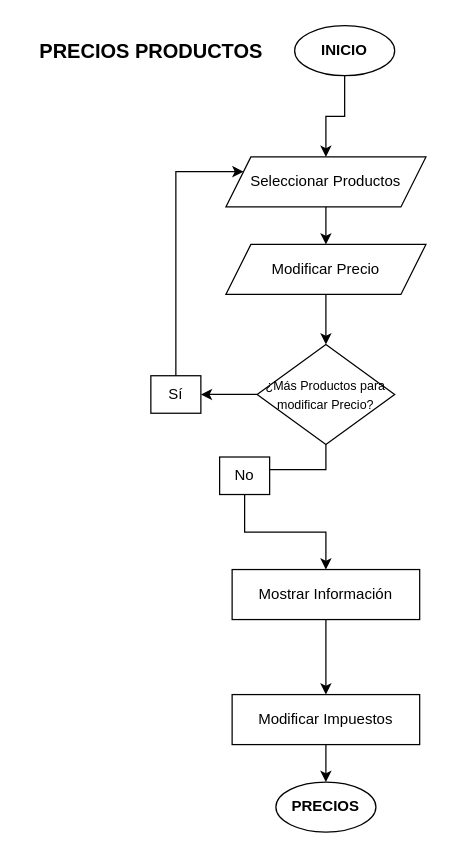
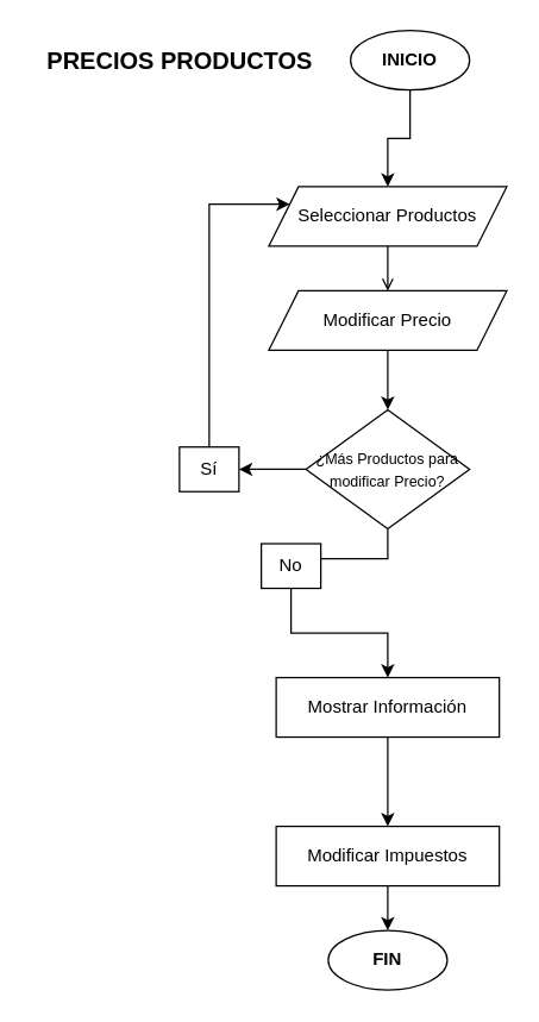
  <mxCell id="0" />
  <mxCell id="1" parent="0" />
  <mxCell id="2" style="edgeStyle=orthogonalEdgeStyle;rounded=0;orthogonalLoop=1;jettySize=auto;html=1;exitX=0.5;exitY=0;exitDx=0;exitDy=0;entryX=0;entryY=0.25;entryDx=0;entryDy=0;" parent="1" source="3" target="11" edge="1"><mxGeometry relative="1" as="geometry"><mxPoint x="140" y="115" as="targetPoint" /><Array as="points"><mxPoint x="140" y="137" /></Array></mxGeometry></mxCell>
  <mxCell id="3" value="Sí" style="rounded=0;whiteSpace=wrap;html=1;" parent="1" vertex="1"><mxGeometry x="120" y="300" width="40" height="30" as="geometry" /></mxCell>
  <mxCell id="4" style="edgeStyle=orthogonalEdgeStyle;rounded=0;orthogonalLoop=1;jettySize=auto;html=1;exitX=0.5;exitY=1;exitDx=0;exitDy=0;entryX=0.5;entryY=0;entryDx=0;entryDy=0;" parent="1" source="5" target="7" edge="1"><mxGeometry relative="1" as="geometry" /></mxCell>
  <mxCell id="5" value="Mostrar Información" style="rounded=0;whiteSpace=wrap;html=1;" parent="1" vertex="1"><mxGeometry x="185" y="455" width="150" height="40" as="geometry" /></mxCell>
  <mxCell id="6" style="edgeStyle=orthogonalEdgeStyle;rounded=0;orthogonalLoop=1;jettySize=auto;html=1;exitX=0.5;exitY=1;exitDx=0;exitDy=0;entryX=0.5;entryY=0;entryDx=0;entryDy=0;" parent="1" source="7" edge="1"><mxGeometry relative="1" as="geometry"><mxPoint x="260" y="625" as="targetPoint" /></mxGeometry></mxCell>
  <mxCell id="7" value="Modificar Impuestos" style="rounded=0;whiteSpace=wrap;html=1;" parent="1" vertex="1"><mxGeometry x="185" y="555" width="150" height="40" as="geometry" /></mxCell>
  <mxCell id="8" style="edgeStyle=orthogonalEdgeStyle;rounded=0;orthogonalLoop=1;jettySize=auto;html=1;exitX=0.5;exitY=1;exitDx=0;exitDy=0;entryX=0.5;entryY=0;entryDx=0;entryDy=0;" edge="1" parent="1" source="9" target="18"><mxGeometry relative="1" as="geometry" /></mxCell>
  <mxCell id="9" value="Modificar Precio" style="shape=parallelogram;perimeter=parallelogramPerimeter;whiteSpace=wrap;html=1;fixedSize=1;" parent="1" vertex="1"><mxGeometry x="180" y="195" width="160" height="40" as="geometry" /></mxCell>
- <mxCell id="10" style="edgeStyle=orthogonalEdgeStyle;rounded=0;orthogonalLoop=1;jettySize=auto;html=1;exitX=0.5;exitY=1;exitDx=0;exitDy=0;entryX=0.5;entryY=0;entryDx=0;entryDy=0;" parent="1" source="11" target="9" edge="1"><mxGeometry relative="1" as="geometry" /></mxCell>
+ <mxCell id="10" style="edgeStyle=orthogonalEdgeStyle;rounded=0;orthogonalLoop=1;jettySize=auto;html=1;exitX=0.5;exitY=1;exitDx=0;exitDy=0;entryX=0.5;entryY=0;entryDx=0;entryDy=0;endArrow=open;" parent="1" source="11" target="9" edge="1"><mxGeometry relative="1" as="geometry" /></mxCell>
  <mxCell id="11" value="Seleccionar Productos" style="shape=parallelogram;perimeter=parallelogramPerimeter;whiteSpace=wrap;html=1;fixedSize=1;" parent="1" vertex="1"><mxGeometry x="180" y="125" width="160" height="40" as="geometry" /></mxCell>
  <mxCell id="12" value="&lt;span style=&quot;font-size: 16px;&quot;&gt;&lt;b&gt;PRECIOS PRODUCTOS&lt;/b&gt;&lt;/span&gt;" style="text;html=1;align=center;verticalAlign=middle;resizable=0;points=[];autosize=1;strokeColor=none;fillColor=none;" parent="1" vertex="1"><mxGeometry x="20" y="25" width="200" height="30" as="geometry" /></mxCell>
  <mxCell id="13" style="edgeStyle=orthogonalEdgeStyle;rounded=0;orthogonalLoop=1;jettySize=auto;html=1;exitX=0.5;exitY=1;exitDx=0;exitDy=0;entryX=0.5;entryY=0;entryDx=0;entryDy=0;" parent="1" source="14" target="11" edge="1"><mxGeometry relative="1" as="geometry" /></mxCell>
  <mxCell id="14" value="&lt;b&gt;INICIO&lt;/b&gt;" style="ellipse;whiteSpace=wrap;html=1;" parent="1" vertex="1"><mxGeometry x="235" y="20" width="80" height="40" as="geometry" /></mxCell>
- <mxCell id="15" value="&lt;b&gt;PRECIOS&lt;/b&gt;" style="ellipse;whiteSpace=wrap;html=1;" parent="1" vertex="1"><mxGeometry x="220" y="625" width="80" height="40" as="geometry" /></mxCell>
+ <mxCell id="15" value="&lt;b&gt;FIN&lt;/b&gt;" style="ellipse;whiteSpace=wrap;html=1;" parent="1" vertex="1"><mxGeometry x="220" y="625" width="80" height="40" as="geometry" /></mxCell>
  <mxCell id="16" style="edgeStyle=orthogonalEdgeStyle;rounded=0;orthogonalLoop=1;jettySize=auto;html=1;exitX=0;exitY=0.5;exitDx=0;exitDy=0;" parent="1" source="18" target="3" edge="1"><mxGeometry relative="1" as="geometry" /></mxCell>
  <mxCell id="17" style="edgeStyle=orthogonalEdgeStyle;rounded=0;orthogonalLoop=1;jettySize=auto;html=1;exitX=0.5;exitY=1;exitDx=0;exitDy=0;entryX=0.5;entryY=0;entryDx=0;entryDy=0;" parent="1" source="18" target="20" edge="1"><mxGeometry relative="1" as="geometry" /></mxCell>
  <mxCell id="18" value="&lt;font style=&quot;font-size: 10px;&quot;&gt;¿Más Productos para modificar Precio?&lt;/font&gt;" style="rhombus;whiteSpace=wrap;html=1;" parent="1" vertex="1"><mxGeometry x="205" y="275" width="110" height="80" as="geometry" /></mxCell>
  <mxCell id="19" style="edgeStyle=orthogonalEdgeStyle;rounded=0;orthogonalLoop=1;jettySize=auto;html=1;exitX=0.5;exitY=1;exitDx=0;exitDy=0;entryX=0.5;entryY=0;entryDx=0;entryDy=0;" parent="1" source="20" target="5" edge="1"><mxGeometry relative="1" as="geometry" /></mxCell>
  <mxCell id="20" value="No" style="rounded=0;whiteSpace=wrap;html=1;" parent="1" vertex="1"><mxGeometry x="175" y="365" width="40" height="30" as="geometry" /></mxCell>
